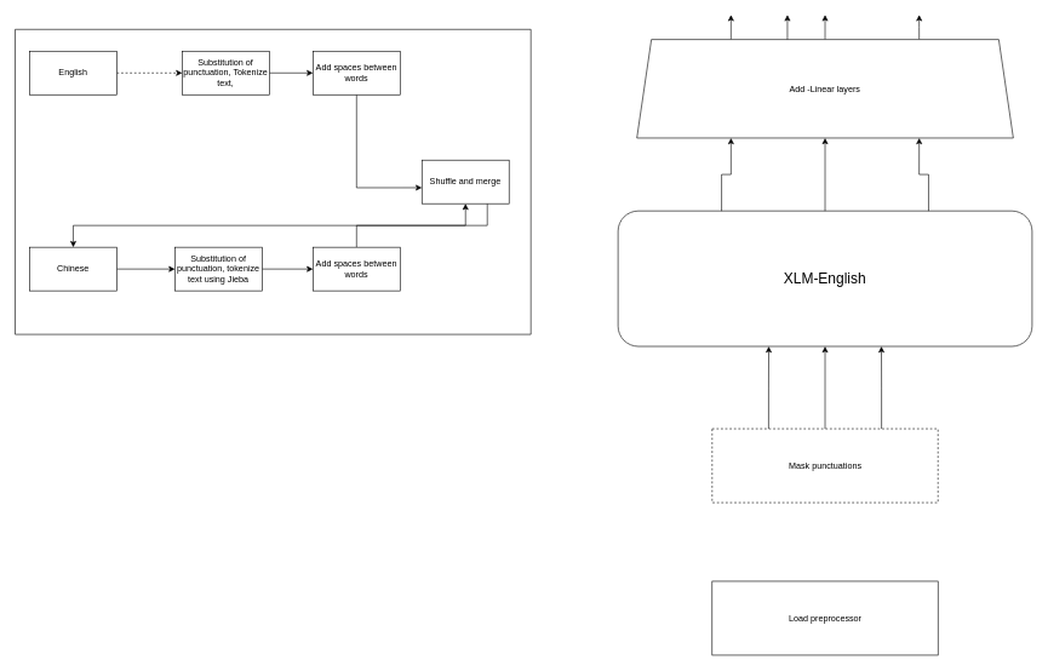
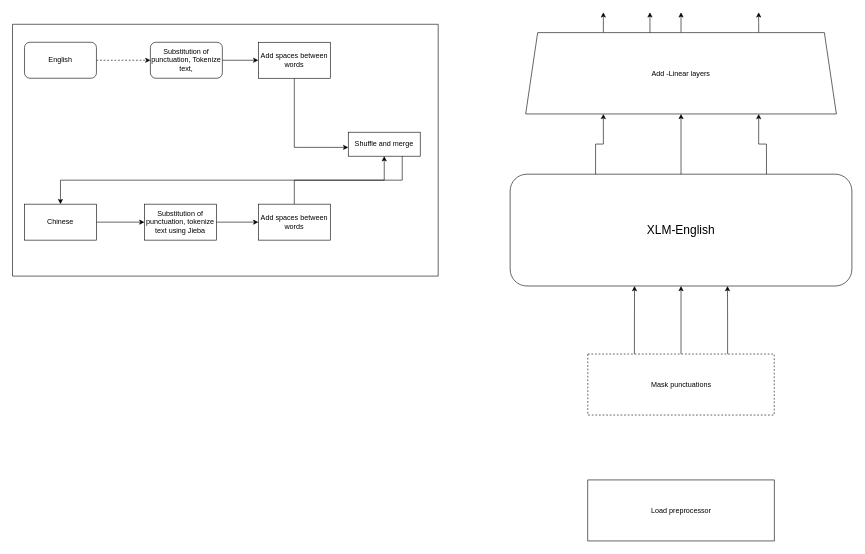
  <mxCell id="0" />
  <mxCell id="1" parent="0" />
  <mxCell id="2" style="edgeStyle=orthogonalEdgeStyle;rounded=0;orthogonalLoop=1;jettySize=auto;html=1;exitX=1;exitY=0.5;exitDx=0;exitDy=0;entryX=0;entryY=0.5;entryDx=0;entryDy=0;dashed=1;" edge="1" parent="1" source="3" target="7"><mxGeometry relative="1" as="geometry" /></mxCell>
- <mxCell id="3" value="English" style="rounded=0;whiteSpace=wrap;html=1;" vertex="1" parent="1"><mxGeometry x="40" y="70" width="120" height="60" as="geometry" /></mxCell>
+ <mxCell id="3" value="English" style="whiteSpace=wrap;html=1;rounded=1;" vertex="1" parent="1"><mxGeometry x="40" y="70" width="120" height="60" as="geometry" /></mxCell>
  <mxCell id="4" style="edgeStyle=orthogonalEdgeStyle;rounded=0;orthogonalLoop=1;jettySize=auto;html=1;exitX=1;exitY=0.5;exitDx=0;exitDy=0;entryX=0;entryY=0.5;entryDx=0;entryDy=0;" edge="1" parent="1" source="5" target="16"><mxGeometry relative="1" as="geometry" /></mxCell>
  <mxCell id="5" value="Chinese" style="rounded=0;whiteSpace=wrap;html=1;" vertex="1" parent="1"><mxGeometry x="40" y="340" width="120" height="60" as="geometry" /></mxCell>
  <mxCell id="6" style="edgeStyle=orthogonalEdgeStyle;rounded=0;orthogonalLoop=1;jettySize=auto;html=1;exitX=1;exitY=0.5;exitDx=0;exitDy=0;entryX=0;entryY=0.5;entryDx=0;entryDy=0;" edge="1" parent="1" source="7" target="12"><mxGeometry relative="1" as="geometry" /></mxCell>
- <mxCell id="7" value="Substitution of punctuation, Tokenize text, " style="rounded=0;whiteSpace=wrap;html=1;" vertex="1" parent="1"><mxGeometry x="250" y="70" width="120" height="60" as="geometry" /></mxCell>
+ <mxCell id="7" value="Substitution of punctuation, Tokenize text, " style="whiteSpace=wrap;html=1;rounded=1;" vertex="1" parent="1"><mxGeometry x="250" y="70" width="120" height="60" as="geometry" /></mxCell>
  <mxCell id="8" style="edgeStyle=orthogonalEdgeStyle;rounded=0;orthogonalLoop=1;jettySize=auto;html=1;exitX=1;exitY=0.5;exitDx=0;exitDy=0;" edge="1" parent="1" source="16" target="10"><mxGeometry relative="1" as="geometry"><mxPoint x="410" y="370" as="targetPoint" /></mxGeometry></mxCell>
  <mxCell id="9" style="edgeStyle=orthogonalEdgeStyle;rounded=0;orthogonalLoop=1;jettySize=auto;html=1;exitX=0.5;exitY=0;exitDx=0;exitDy=0;" edge="1" parent="1" source="10" target="14"><mxGeometry relative="1" as="geometry" /></mxCell>
  <mxCell id="10" value="Add spaces between words" style="rounded=0;whiteSpace=wrap;html=1;" vertex="1" parent="1"><mxGeometry x="430" y="340" width="120" height="60" as="geometry" /></mxCell>
  <mxCell id="11" style="edgeStyle=orthogonalEdgeStyle;rounded=0;orthogonalLoop=1;jettySize=auto;html=1;exitX=0.5;exitY=1;exitDx=0;exitDy=0;entryX=0;entryY=0.633;entryDx=0;entryDy=0;entryPerimeter=0;" edge="1" parent="1" source="12" target="14"><mxGeometry relative="1" as="geometry" /></mxCell>
  <mxCell id="12" value="Add spaces between words" style="rounded=0;whiteSpace=wrap;html=1;" vertex="1" parent="1"><mxGeometry x="430" y="70" width="120" height="60" as="geometry" /></mxCell>
  <mxCell id="13" style="edgeStyle=orthogonalEdgeStyle;rounded=0;orthogonalLoop=1;jettySize=auto;html=1;exitX=0.75;exitY=1;exitDx=0;exitDy=0;" edge="1" parent="1" source="14" target="5"><mxGeometry relative="1" as="geometry"><mxPoint x="710" y="350" as="targetPoint" /></mxGeometry></mxCell>
- <mxCell id="14" value="Shuffle and merge" style="rounded=0;whiteSpace=wrap;html=1;" vertex="1" parent="1"><mxGeometry x="580" y="220" width="120" height="60" as="geometry" /></mxCell>
+ <mxCell id="14" value="Shuffle and merge" style="rounded=0;whiteSpace=wrap;html=1;" vertex="1" parent="1"><mxGeometry x="580" y="220" width="120" height="40" as="geometry" /></mxCell>
  <mxCell id="15" value="" style="swimlane;startSize=0;" vertex="1" parent="1"><mxGeometry x="20" y="40" width="710" height="420" as="geometry" /></mxCell>
  <mxCell id="16" value="Substitution of punctuation, tokenize text using Jieba" style="rounded=0;whiteSpace=wrap;html=1;" vertex="1" parent="15"><mxGeometry x="220" y="300" width="120" height="60" as="geometry" /></mxCell>
  <mxCell id="17" value="" style="group" vertex="1" connectable="0" parent="1"><mxGeometry x="850" y="20" width="570" height="780" as="geometry" /></mxCell>
  <mxCell id="18" value="Mask punctuations" style="rounded=0;whiteSpace=wrap;html=1;dashed=1;" vertex="1" parent="17"><mxGeometry x="129.545" y="570.002" width="310.909" height="101.739" as="geometry" /></mxCell>
  <mxCell id="19" value="&lt;font style=&quot;font-size: 20px&quot;&gt;XLM-English&lt;/font&gt;" style="rounded=1;whiteSpace=wrap;html=1;" vertex="1" parent="17"><mxGeometry y="270.005" width="570" height="186.522" as="geometry" /></mxCell>
  <mxCell id="20" style="edgeStyle=orthogonalEdgeStyle;rounded=0;orthogonalLoop=1;jettySize=auto;html=1;exitX=0.25;exitY=0;exitDx=0;exitDy=0;entryX=0.364;entryY=1;entryDx=0;entryDy=0;entryPerimeter=0;" edge="1" parent="17" source="18" target="19"><mxGeometry relative="1" as="geometry" /></mxCell>
  <mxCell id="21" style="edgeStyle=orthogonalEdgeStyle;rounded=0;orthogonalLoop=1;jettySize=auto;html=1;exitX=0.5;exitY=0;exitDx=0;exitDy=0;entryX=0.5;entryY=1;entryDx=0;entryDy=0;" edge="1" parent="17" source="18" target="19"><mxGeometry relative="1" as="geometry" /></mxCell>
  <mxCell id="22" style="edgeStyle=orthogonalEdgeStyle;rounded=0;orthogonalLoop=1;jettySize=auto;html=1;exitX=0.75;exitY=0;exitDx=0;exitDy=0;entryX=0.636;entryY=1;entryDx=0;entryDy=0;entryPerimeter=0;" edge="1" parent="17" source="18" target="19"><mxGeometry relative="1" as="geometry" /></mxCell>
  <mxCell id="23" style="edgeStyle=orthogonalEdgeStyle;rounded=0;orthogonalLoop=1;jettySize=auto;html=1;exitX=0.5;exitY=0;exitDx=0;exitDy=0;" edge="1" parent="17" source="26"><mxGeometry relative="1" as="geometry"><mxPoint x="285" as="targetPoint" /></mxGeometry></mxCell>
  <mxCell id="24" style="edgeStyle=orthogonalEdgeStyle;rounded=0;orthogonalLoop=1;jettySize=auto;html=1;exitX=0.75;exitY=0;exitDx=0;exitDy=0;" edge="1" parent="17" source="26"><mxGeometry relative="1" as="geometry"><mxPoint x="414.545" as="targetPoint" /><Array as="points"><mxPoint x="414.545" y="16.957" /><mxPoint x="414.545" y="16.957" /></Array></mxGeometry></mxCell>
  <mxCell id="25" style="edgeStyle=orthogonalEdgeStyle;rounded=0;orthogonalLoop=1;jettySize=auto;html=1;exitX=0.25;exitY=0;exitDx=0;exitDy=0;" edge="1" parent="17" source="26"><mxGeometry relative="1" as="geometry"><mxPoint x="155.455" as="targetPoint" /></mxGeometry></mxCell>
  <mxCell id="26" value="Add -Linear layers" style="shape=trapezoid;perimeter=trapezoidPerimeter;whiteSpace=wrap;html=1;fixedSize=1;" vertex="1" parent="17"><mxGeometry x="25.909" y="33.913" width="518.182" height="135.652" as="geometry" /></mxCell>
  <mxCell id="27" style="edgeStyle=orthogonalEdgeStyle;rounded=0;orthogonalLoop=1;jettySize=auto;html=1;exitX=0.25;exitY=0;exitDx=0;exitDy=0;entryX=0.25;entryY=1;entryDx=0;entryDy=0;" edge="1" parent="17" source="19" target="26"><mxGeometry relative="1" as="geometry" /></mxCell>
  <mxCell id="28" style="edgeStyle=orthogonalEdgeStyle;rounded=0;orthogonalLoop=1;jettySize=auto;html=1;exitX=0.5;exitY=0;exitDx=0;exitDy=0;" edge="1" parent="17" source="19" target="26"><mxGeometry relative="1" as="geometry" /></mxCell>
  <mxCell id="29" style="edgeStyle=orthogonalEdgeStyle;rounded=0;orthogonalLoop=1;jettySize=auto;html=1;exitX=0.75;exitY=0;exitDx=0;exitDy=0;entryX=0.75;entryY=1;entryDx=0;entryDy=0;" edge="1" parent="17" source="19" target="26"><mxGeometry relative="1" as="geometry" /></mxCell>
  <mxCell id="30" value="" style="endArrow=classic;html=1;" edge="1" parent="17"><mxGeometry width="50" height="50" relative="1" as="geometry"><mxPoint x="233.182" y="33.913" as="sourcePoint" /><mxPoint x="233.182" as="targetPoint" /></mxGeometry></mxCell>
  <mxCell id="31" value="Load preprocessor" style="rounded=0;whiteSpace=wrap;html=1;" vertex="1" parent="1"><mxGeometry x="979.545" y="800.001" width="310.909" height="101.739" as="geometry" /></mxCell>
